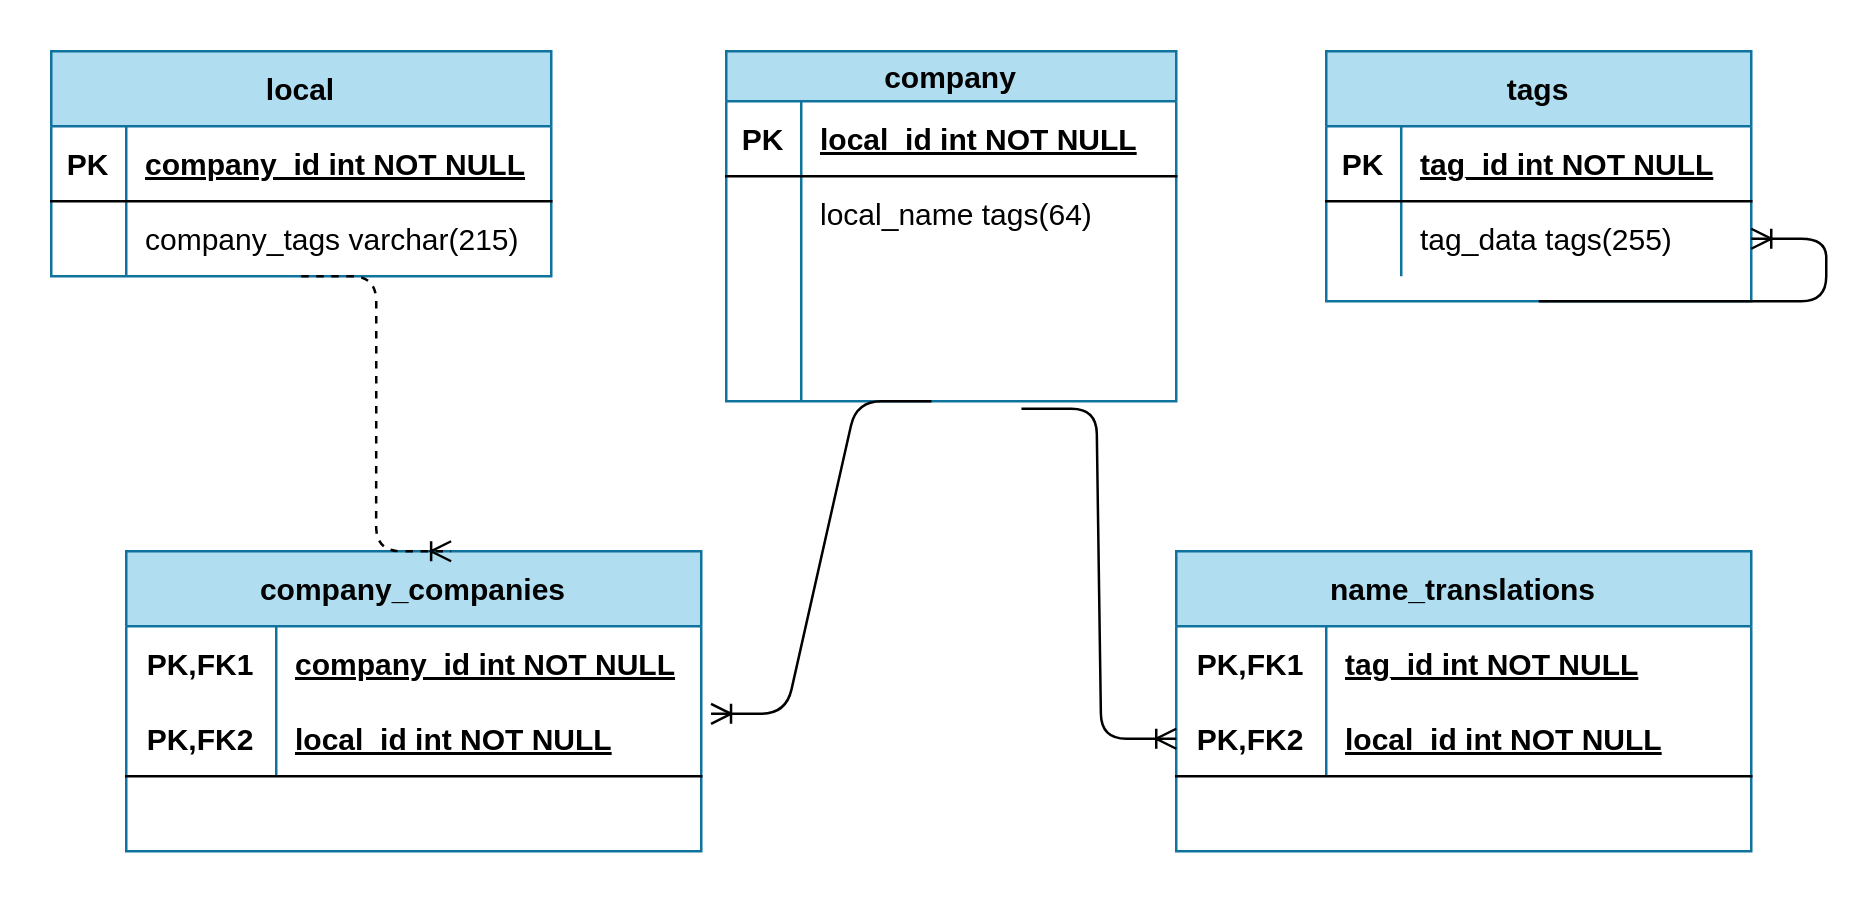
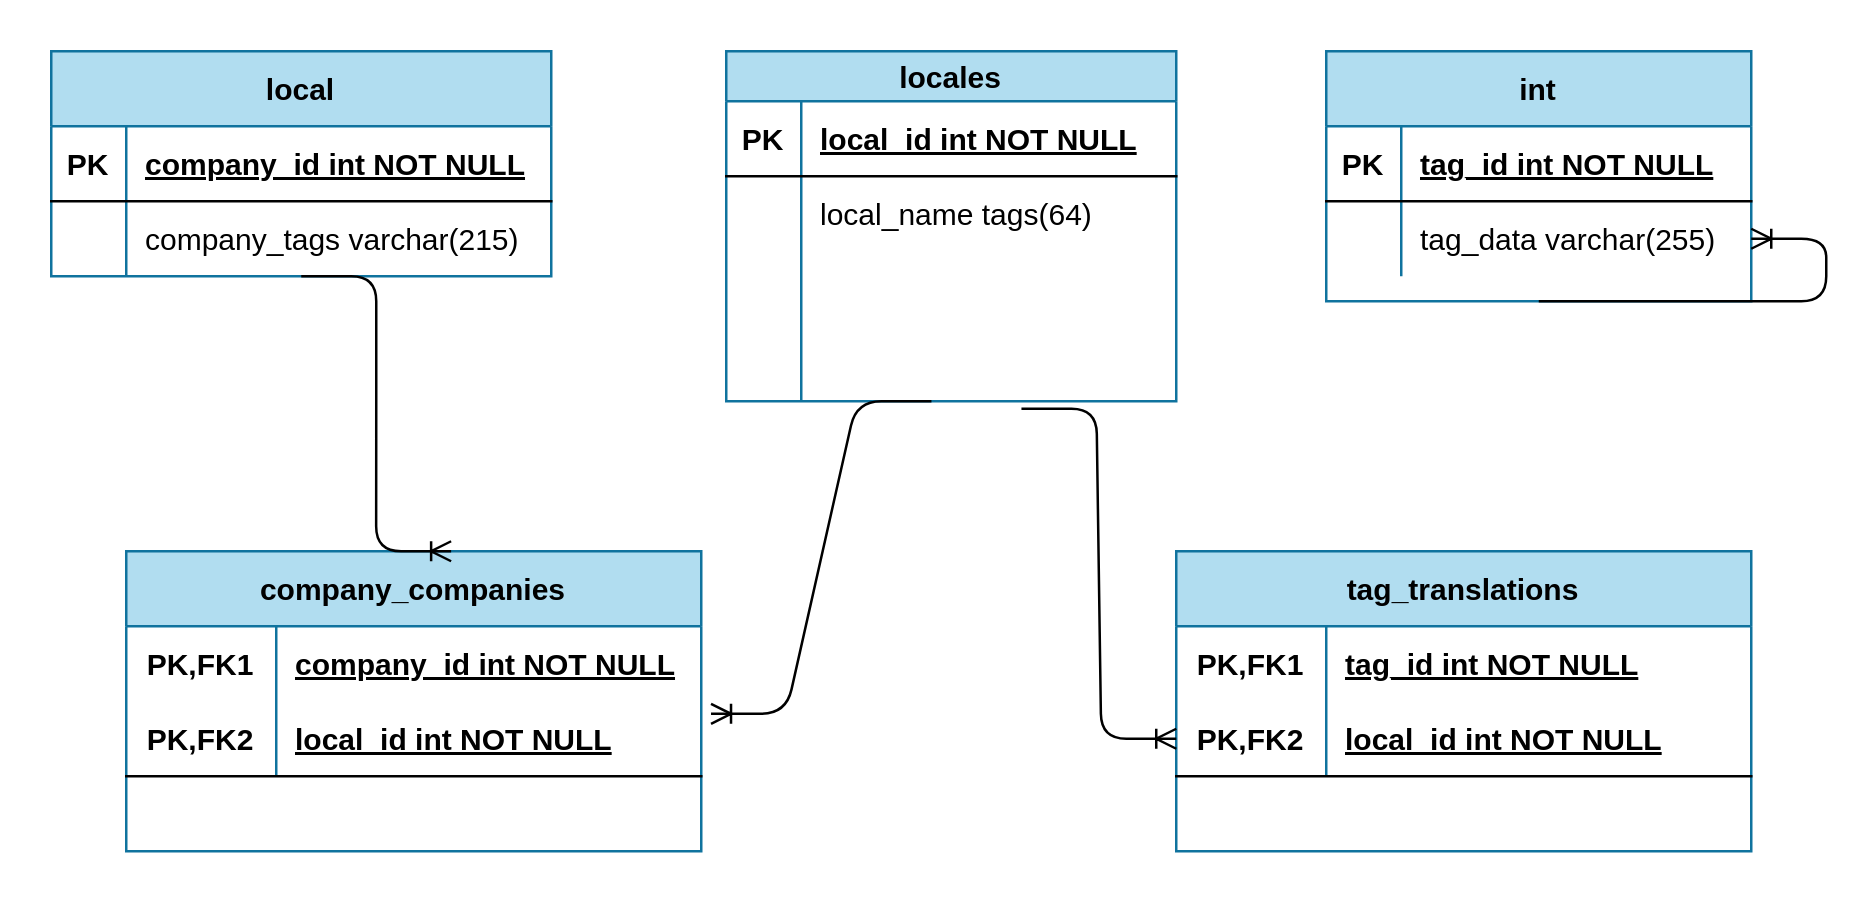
  <mxCell id="0" />
  <mxCell id="1" parent="0" />
  <mxCell id="2" value="local" style="shape=table;startSize=30;container=1;collapsible=1;childLayout=tableLayout;fixedRows=1;rowLines=0;fontStyle=1;align=center;resizeLast=1;fillColor=#b1ddf0;strokeColor=#10739e;" parent="1" vertex="1"><mxGeometry x="20" y="20" width="200" height="90" as="geometry" /></mxCell>
  <mxCell id="3" value="" style="shape=partialRectangle;collapsible=0;dropTarget=0;pointerEvents=0;fillColor=none;points=[[0,0.5],[1,0.5]];portConstraint=eastwest;top=0;left=0;right=0;bottom=1;" parent="2" vertex="1"><mxGeometry y="30" width="200" height="30" as="geometry" /></mxCell>
  <mxCell id="4" value="PK" style="shape=partialRectangle;overflow=hidden;connectable=0;fillColor=none;top=0;left=0;bottom=0;right=0;fontStyle=1;" parent="3" vertex="1"><mxGeometry width="30" height="30" as="geometry" /></mxCell>
  <mxCell id="5" value="company_id int NOT NULL " style="shape=partialRectangle;overflow=hidden;connectable=0;fillColor=none;top=0;left=0;bottom=0;right=0;align=left;spacingLeft=6;fontStyle=5;" parent="3" vertex="1"><mxGeometry x="30" width="170" height="30" as="geometry" /></mxCell>
  <mxCell id="6" value="" style="shape=partialRectangle;collapsible=0;dropTarget=0;pointerEvents=0;fillColor=none;points=[[0,0.5],[1,0.5]];portConstraint=eastwest;top=0;left=0;right=0;bottom=0;" parent="2" vertex="1"><mxGeometry y="60" width="200" height="30" as="geometry" /></mxCell>
  <mxCell id="7" value="" style="shape=partialRectangle;overflow=hidden;connectable=0;fillColor=none;top=0;left=0;bottom=0;right=0;" parent="6" vertex="1"><mxGeometry width="30" height="30" as="geometry" /></mxCell>
  <mxCell id="8" value="company_tags varchar(215)" style="shape=partialRectangle;overflow=hidden;connectable=0;fillColor=none;top=0;left=0;bottom=0;right=0;align=left;spacingLeft=6;" parent="6" vertex="1"><mxGeometry x="30" width="170" height="30" as="geometry" /></mxCell>
- <mxCell id="9" value="company" style="shape=table;startSize=20;container=1;collapsible=1;childLayout=tableLayout;fixedRows=1;rowLines=0;fontStyle=1;align=center;resizeLast=1;fillColor=#b1ddf0;strokeColor=#10739e;" vertex="1" parent="1"><mxGeometry x="290" y="20" width="180" height="140" as="geometry" /></mxCell>
+ <mxCell id="9" value="locales" style="shape=table;startSize=20;container=1;collapsible=1;childLayout=tableLayout;fixedRows=1;rowLines=0;fontStyle=1;align=center;resizeLast=1;fillColor=#b1ddf0;strokeColor=#10739e;" vertex="1" parent="1"><mxGeometry x="290" y="20" width="180" height="140" as="geometry" /></mxCell>
  <mxCell id="10" value="" style="shape=partialRectangle;collapsible=0;dropTarget=0;pointerEvents=0;fillColor=none;top=0;left=0;bottom=1;right=0;points=[[0,0.5],[1,0.5]];portConstraint=eastwest;" vertex="1" parent="9"><mxGeometry y="20" width="180" height="30" as="geometry" /></mxCell>
  <mxCell id="11" value="PK" style="shape=partialRectangle;connectable=0;fillColor=none;top=0;left=0;bottom=0;right=0;fontStyle=1;overflow=hidden;" vertex="1" parent="10"><mxGeometry width="30" height="30" as="geometry" /></mxCell>
  <mxCell id="12" value="local_id int NOT NULL" style="shape=partialRectangle;connectable=0;fillColor=none;top=0;left=0;bottom=0;right=0;align=left;spacingLeft=6;fontStyle=5;overflow=hidden;" vertex="1" parent="10"><mxGeometry x="30" width="150" height="30" as="geometry" /></mxCell>
  <mxCell id="13" value="" style="shape=partialRectangle;collapsible=0;dropTarget=0;pointerEvents=0;fillColor=none;top=0;left=0;bottom=0;right=0;points=[[0,0.5],[1,0.5]];portConstraint=eastwest;" vertex="1" parent="9"><mxGeometry y="50" width="180" height="30" as="geometry" /></mxCell>
  <mxCell id="14" value="" style="shape=partialRectangle;connectable=0;fillColor=none;top=0;left=0;bottom=0;right=0;editable=1;overflow=hidden;" vertex="1" parent="13"><mxGeometry width="30" height="30" as="geometry" /></mxCell>
  <mxCell id="15" value="local_name tags(64) " style="shape=partialRectangle;connectable=0;fillColor=none;top=0;left=0;bottom=0;right=0;align=left;spacingLeft=6;overflow=hidden;" vertex="1" parent="13"><mxGeometry x="30" width="150" height="30" as="geometry" /></mxCell>
  <mxCell id="16" value="" style="shape=partialRectangle;collapsible=0;dropTarget=0;pointerEvents=0;fillColor=none;top=0;left=0;bottom=0;right=0;points=[[0,0.5],[1,0.5]];portConstraint=eastwest;" vertex="1" parent="9"><mxGeometry y="80" width="180" height="30" as="geometry" /></mxCell>
  <mxCell id="17" value="" style="shape=partialRectangle;connectable=0;fillColor=none;top=0;left=0;bottom=0;right=0;editable=1;overflow=hidden;" vertex="1" parent="16"><mxGeometry width="30" height="30" as="geometry" /></mxCell>
  <mxCell id="18" value="" style="shape=partialRectangle;collapsible=0;dropTarget=0;pointerEvents=0;fillColor=none;top=0;left=0;bottom=0;right=0;points=[[0,0.5],[1,0.5]];portConstraint=eastwest;" vertex="1" parent="9"><mxGeometry y="110" width="180" height="30" as="geometry" /></mxCell>
  <mxCell id="19" value="" style="shape=partialRectangle;connectable=0;fillColor=none;top=0;left=0;bottom=0;right=0;editable=1;overflow=hidden;" vertex="1" parent="18"><mxGeometry width="30" height="30" as="geometry" /></mxCell>
  <mxCell id="20" value="" style="shape=partialRectangle;connectable=0;fillColor=none;top=0;left=0;bottom=0;right=0;align=left;spacingLeft=6;overflow=hidden;" vertex="1" parent="18"><mxGeometry x="30" width="150" height="30" as="geometry" /></mxCell>
  <mxCell id="21" value="company_companies" style="shape=table;startSize=30;container=1;collapsible=1;childLayout=tableLayout;fixedRows=1;rowLines=0;fontStyle=1;align=center;resizeLast=1;fillColor=#b1ddf0;strokeColor=#10739e;" vertex="1" parent="1"><mxGeometry x="50" y="220" width="230" height="120" as="geometry" /></mxCell>
  <mxCell id="22" value="" style="shape=partialRectangle;collapsible=0;dropTarget=0;pointerEvents=0;fillColor=none;top=0;left=0;bottom=0;right=0;points=[[0,0.5],[1,0.5]];portConstraint=eastwest;" vertex="1" parent="21"><mxGeometry y="30" width="230" height="30" as="geometry" /></mxCell>
  <mxCell id="23" value="PK,FK1" style="shape=partialRectangle;connectable=0;fillColor=none;top=0;left=0;bottom=0;right=0;fontStyle=1;overflow=hidden;" vertex="1" parent="22"><mxGeometry width="60" height="30" as="geometry" /></mxCell>
  <mxCell id="24" value="company_id int NOT NULL" style="shape=partialRectangle;connectable=0;fillColor=none;top=0;left=0;bottom=0;right=0;align=left;spacingLeft=6;fontStyle=5;overflow=hidden;" vertex="1" parent="22"><mxGeometry x="60" width="170" height="30" as="geometry" /></mxCell>
  <mxCell id="25" value="" style="shape=partialRectangle;collapsible=0;dropTarget=0;pointerEvents=0;fillColor=none;top=0;left=0;bottom=1;right=0;points=[[0,0.5],[1,0.5]];portConstraint=eastwest;" vertex="1" parent="21"><mxGeometry y="60" width="230" height="30" as="geometry" /></mxCell>
  <mxCell id="26" value="PK,FK2" style="shape=partialRectangle;connectable=0;fillColor=none;top=0;left=0;bottom=0;right=0;fontStyle=1;overflow=hidden;" vertex="1" parent="25"><mxGeometry width="60" height="30" as="geometry" /></mxCell>
  <mxCell id="27" value="local_id int NOT NULL" style="shape=partialRectangle;connectable=0;fillColor=none;top=0;left=0;bottom=0;right=0;align=left;spacingLeft=6;fontStyle=5;overflow=hidden;" vertex="1" parent="25"><mxGeometry x="60" width="170" height="30" as="geometry" /></mxCell>
  <mxCell id="28" value="" style="shape=partialRectangle;collapsible=0;dropTarget=0;pointerEvents=0;fillColor=none;top=0;left=0;bottom=0;right=0;points=[[0,0.5],[1,0.5]];portConstraint=eastwest;" vertex="1" parent="21"><mxGeometry y="90" width="230" height="30" as="geometry" /></mxCell>
  <mxCell id="29" value="" style="shape=partialRectangle;connectable=0;fillColor=none;top=0;left=0;bottom=0;right=0;editable=1;overflow=hidden;" vertex="1" parent="28"><mxGeometry width="60" height="30" as="geometry" /></mxCell>
- <mxCell id="30" value="" style="edgeStyle=entityRelationEdgeStyle;fontSize=12;html=1;endArrow=ERoneToMany;entryX=0.565;entryY=0;entryDx=0;entryDy=0;entryPerimeter=0;exitX=0.5;exitY=1;exitDx=0;exitDy=0;dashed=1;" edge="1" parent="1" source="2" target="21"><mxGeometry width="100" height="100" relative="1" as="geometry"><mxPoint x="-40" y="250" as="sourcePoint" /><mxPoint x="60" y="150" as="targetPoint" /></mxGeometry></mxCell>
+ <mxCell id="30" value="" style="edgeStyle=entityRelationEdgeStyle;fontSize=12;html=1;endArrow=ERoneToMany;entryX=0.565;entryY=0;entryDx=0;entryDy=0;entryPerimeter=0;exitX=0.5;exitY=1;exitDx=0;exitDy=0;" edge="1" parent="1" source="2" target="21"><mxGeometry width="100" height="100" relative="1" as="geometry"><mxPoint x="-40" y="250" as="sourcePoint" /><mxPoint x="60" y="150" as="targetPoint" /></mxGeometry></mxCell>
  <mxCell id="31" value="" style="edgeStyle=entityRelationEdgeStyle;fontSize=12;html=1;endArrow=ERoneToMany;entryX=1.017;entryY=0.167;entryDx=0;entryDy=0;exitX=0.456;exitY=1;exitDx=0;exitDy=0;exitPerimeter=0;entryPerimeter=0;" edge="1" parent="1" source="18" target="25"><mxGeometry width="100" height="100" relative="1" as="geometry"><mxPoint x="360" y="210" as="sourcePoint" /><mxPoint x="380" y="190" as="targetPoint" /></mxGeometry></mxCell>
- <mxCell id="32" value="tags" style="shape=table;startSize=30;container=1;collapsible=1;childLayout=tableLayout;fixedRows=1;rowLines=0;fontStyle=1;align=center;resizeLast=1;fillColor=#b1ddf0;strokeColor=#10739e;" vertex="1" parent="1"><mxGeometry x="530" y="20" width="170" height="100" as="geometry" /></mxCell>
+ <mxCell id="32" value="int" style="shape=table;startSize=30;container=1;collapsible=1;childLayout=tableLayout;fixedRows=1;rowLines=0;fontStyle=1;align=center;resizeLast=1;fillColor=#b1ddf0;strokeColor=#10739e;" vertex="1" parent="1"><mxGeometry x="530" y="20" width="170" height="100" as="geometry" /></mxCell>
  <mxCell id="33" value="" style="shape=partialRectangle;collapsible=0;dropTarget=0;pointerEvents=0;fillColor=none;points=[[0,0.5],[1,0.5]];portConstraint=eastwest;top=0;left=0;right=0;bottom=1;" vertex="1" parent="32"><mxGeometry y="30" width="170" height="30" as="geometry" /></mxCell>
  <mxCell id="34" value="PK" style="shape=partialRectangle;overflow=hidden;connectable=0;fillColor=none;top=0;left=0;bottom=0;right=0;fontStyle=1;" vertex="1" parent="33"><mxGeometry width="30" height="30" as="geometry" /></mxCell>
  <mxCell id="35" value="tag_id int NOT NULL " style="shape=partialRectangle;overflow=hidden;connectable=0;fillColor=none;top=0;left=0;bottom=0;right=0;align=left;spacingLeft=6;fontStyle=5;" vertex="1" parent="33"><mxGeometry x="30" width="140" height="30" as="geometry" /></mxCell>
  <mxCell id="36" value="" style="shape=partialRectangle;collapsible=0;dropTarget=0;pointerEvents=0;fillColor=none;points=[[0,0.5],[1,0.5]];portConstraint=eastwest;top=0;left=0;right=0;bottom=0;" vertex="1" parent="32"><mxGeometry y="60" width="170" height="30" as="geometry" /></mxCell>
  <mxCell id="37" value="" style="shape=partialRectangle;overflow=hidden;connectable=0;fillColor=none;top=0;left=0;bottom=0;right=0;" vertex="1" parent="36"><mxGeometry width="30" height="30" as="geometry" /></mxCell>
- <mxCell id="38" value="tag_data tags(255)" style="shape=partialRectangle;overflow=hidden;connectable=0;fillColor=none;top=0;left=0;bottom=0;right=0;align=left;spacingLeft=6;" vertex="1" parent="36"><mxGeometry x="30" width="140" height="30" as="geometry" /></mxCell>
- <mxCell id="39" value="name_translations" style="shape=table;startSize=30;container=1;collapsible=1;childLayout=tableLayout;fixedRows=1;rowLines=0;fontStyle=1;align=center;resizeLast=1;fillColor=#b1ddf0;strokeColor=#10739e;" vertex="1" parent="1"><mxGeometry x="470" y="220" width="230" height="120" as="geometry" /></mxCell>
+ <mxCell id="38" value="tag_data varchar(255)" style="shape=partialRectangle;overflow=hidden;connectable=0;fillColor=none;top=0;left=0;bottom=0;right=0;align=left;spacingLeft=6;" vertex="1" parent="36"><mxGeometry x="30" width="140" height="30" as="geometry" /></mxCell>
+ <mxCell id="39" value="tag_translations" style="shape=table;startSize=30;container=1;collapsible=1;childLayout=tableLayout;fixedRows=1;rowLines=0;fontStyle=1;align=center;resizeLast=1;fillColor=#b1ddf0;strokeColor=#10739e;" vertex="1" parent="1"><mxGeometry x="470" y="220" width="230" height="120" as="geometry" /></mxCell>
  <mxCell id="40" value="" style="shape=partialRectangle;collapsible=0;dropTarget=0;pointerEvents=0;fillColor=none;top=0;left=0;bottom=0;right=0;points=[[0,0.5],[1,0.5]];portConstraint=eastwest;" vertex="1" parent="39"><mxGeometry y="30" width="230" height="30" as="geometry" /></mxCell>
  <mxCell id="41" value="PK,FK1" style="shape=partialRectangle;connectable=0;fillColor=none;top=0;left=0;bottom=0;right=0;fontStyle=1;overflow=hidden;" vertex="1" parent="40"><mxGeometry width="60" height="30" as="geometry" /></mxCell>
  <mxCell id="42" value="tag_id int NOT NULL" style="shape=partialRectangle;connectable=0;fillColor=none;top=0;left=0;bottom=0;right=0;align=left;spacingLeft=6;fontStyle=5;overflow=hidden;" vertex="1" parent="40"><mxGeometry x="60" width="170" height="30" as="geometry" /></mxCell>
  <mxCell id="43" value="" style="shape=partialRectangle;collapsible=0;dropTarget=0;pointerEvents=0;fillColor=none;top=0;left=0;bottom=1;right=0;points=[[0,0.5],[1,0.5]];portConstraint=eastwest;" vertex="1" parent="39"><mxGeometry y="60" width="230" height="30" as="geometry" /></mxCell>
  <mxCell id="44" value="PK,FK2" style="shape=partialRectangle;connectable=0;fillColor=none;top=0;left=0;bottom=0;right=0;fontStyle=1;overflow=hidden;" vertex="1" parent="43"><mxGeometry width="60" height="30" as="geometry" /></mxCell>
  <mxCell id="45" value="local_id int NOT NULL" style="shape=partialRectangle;connectable=0;fillColor=none;top=0;left=0;bottom=0;right=0;align=left;spacingLeft=6;fontStyle=5;overflow=hidden;" vertex="1" parent="43"><mxGeometry x="60" width="170" height="30" as="geometry" /></mxCell>
  <mxCell id="46" value="" style="shape=partialRectangle;collapsible=0;dropTarget=0;pointerEvents=0;fillColor=none;top=0;left=0;bottom=0;right=0;points=[[0,0.5],[1,0.5]];portConstraint=eastwest;" vertex="1" parent="39"><mxGeometry y="90" width="230" height="30" as="geometry" /></mxCell>
  <mxCell id="47" value="" style="shape=partialRectangle;connectable=0;fillColor=none;top=0;left=0;bottom=0;right=0;editable=1;overflow=hidden;" vertex="1" parent="46"><mxGeometry width="60" height="30" as="geometry" /></mxCell>
  <mxCell id="48" value="" style="edgeStyle=entityRelationEdgeStyle;fontSize=12;html=1;endArrow=ERoneToMany;entryX=0;entryY=0.5;entryDx=0;entryDy=0;exitX=0.656;exitY=1.1;exitDx=0;exitDy=0;exitPerimeter=0;" edge="1" parent="1" source="18" target="43"><mxGeometry width="100" height="100" relative="1" as="geometry"><mxPoint x="340" y="300" as="sourcePoint" /><mxPoint x="440" y="200" as="targetPoint" /></mxGeometry></mxCell>
  <mxCell id="49" value="" style="edgeStyle=entityRelationEdgeStyle;fontSize=12;html=1;endArrow=ERoneToMany;exitX=0.5;exitY=1;exitDx=0;exitDy=0;" edge="1" parent="1" source="32" target="38"><mxGeometry width="100" height="100" relative="1" as="geometry"><mxPoint x="535" y="220" as="sourcePoint" /><mxPoint x="635" y="120" as="targetPoint" /></mxGeometry></mxCell>
